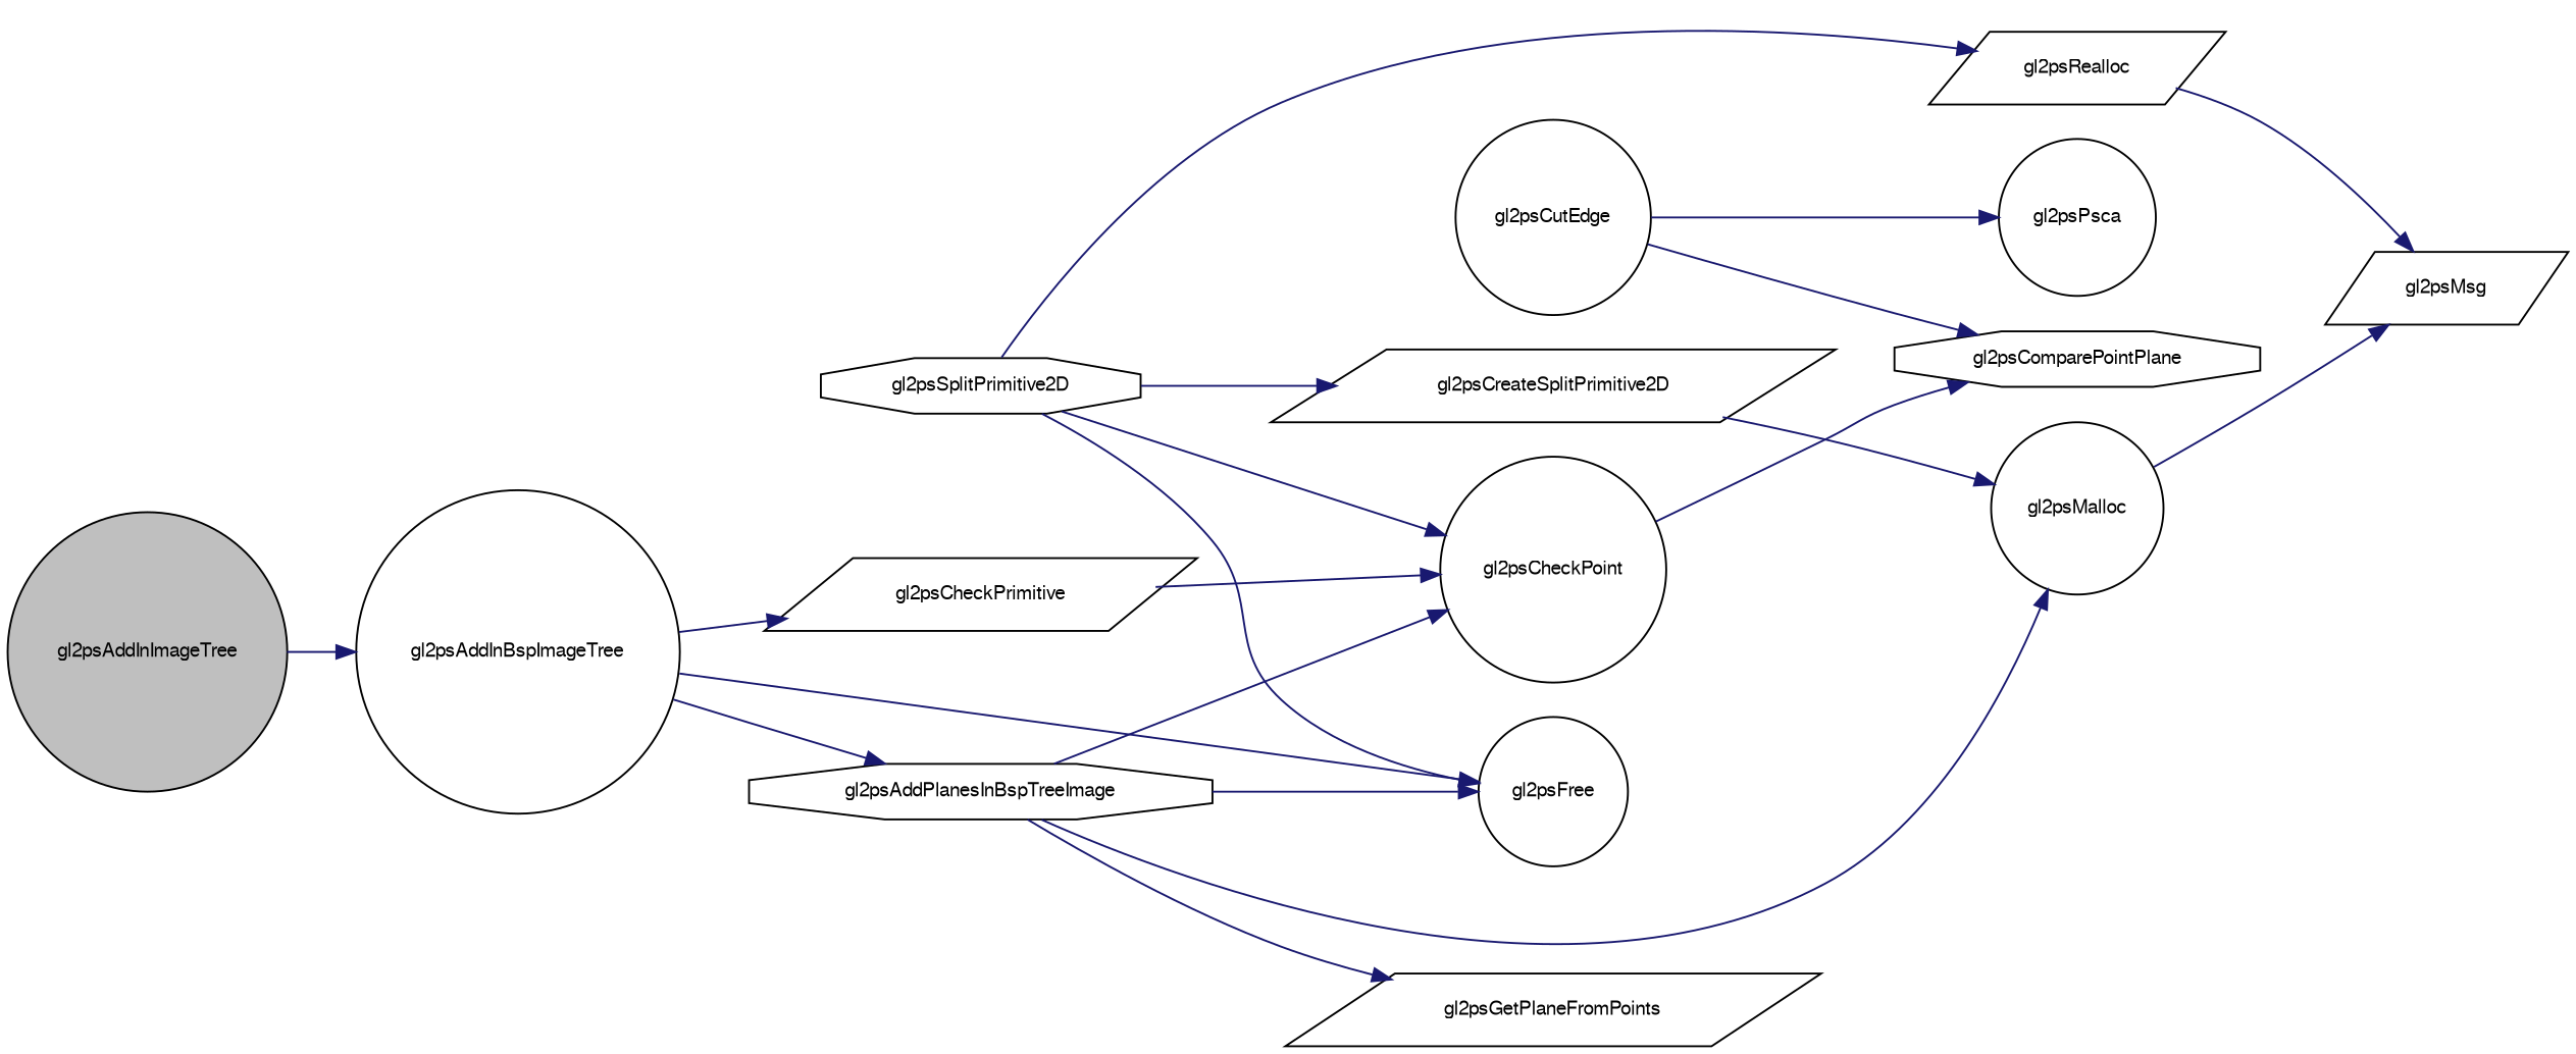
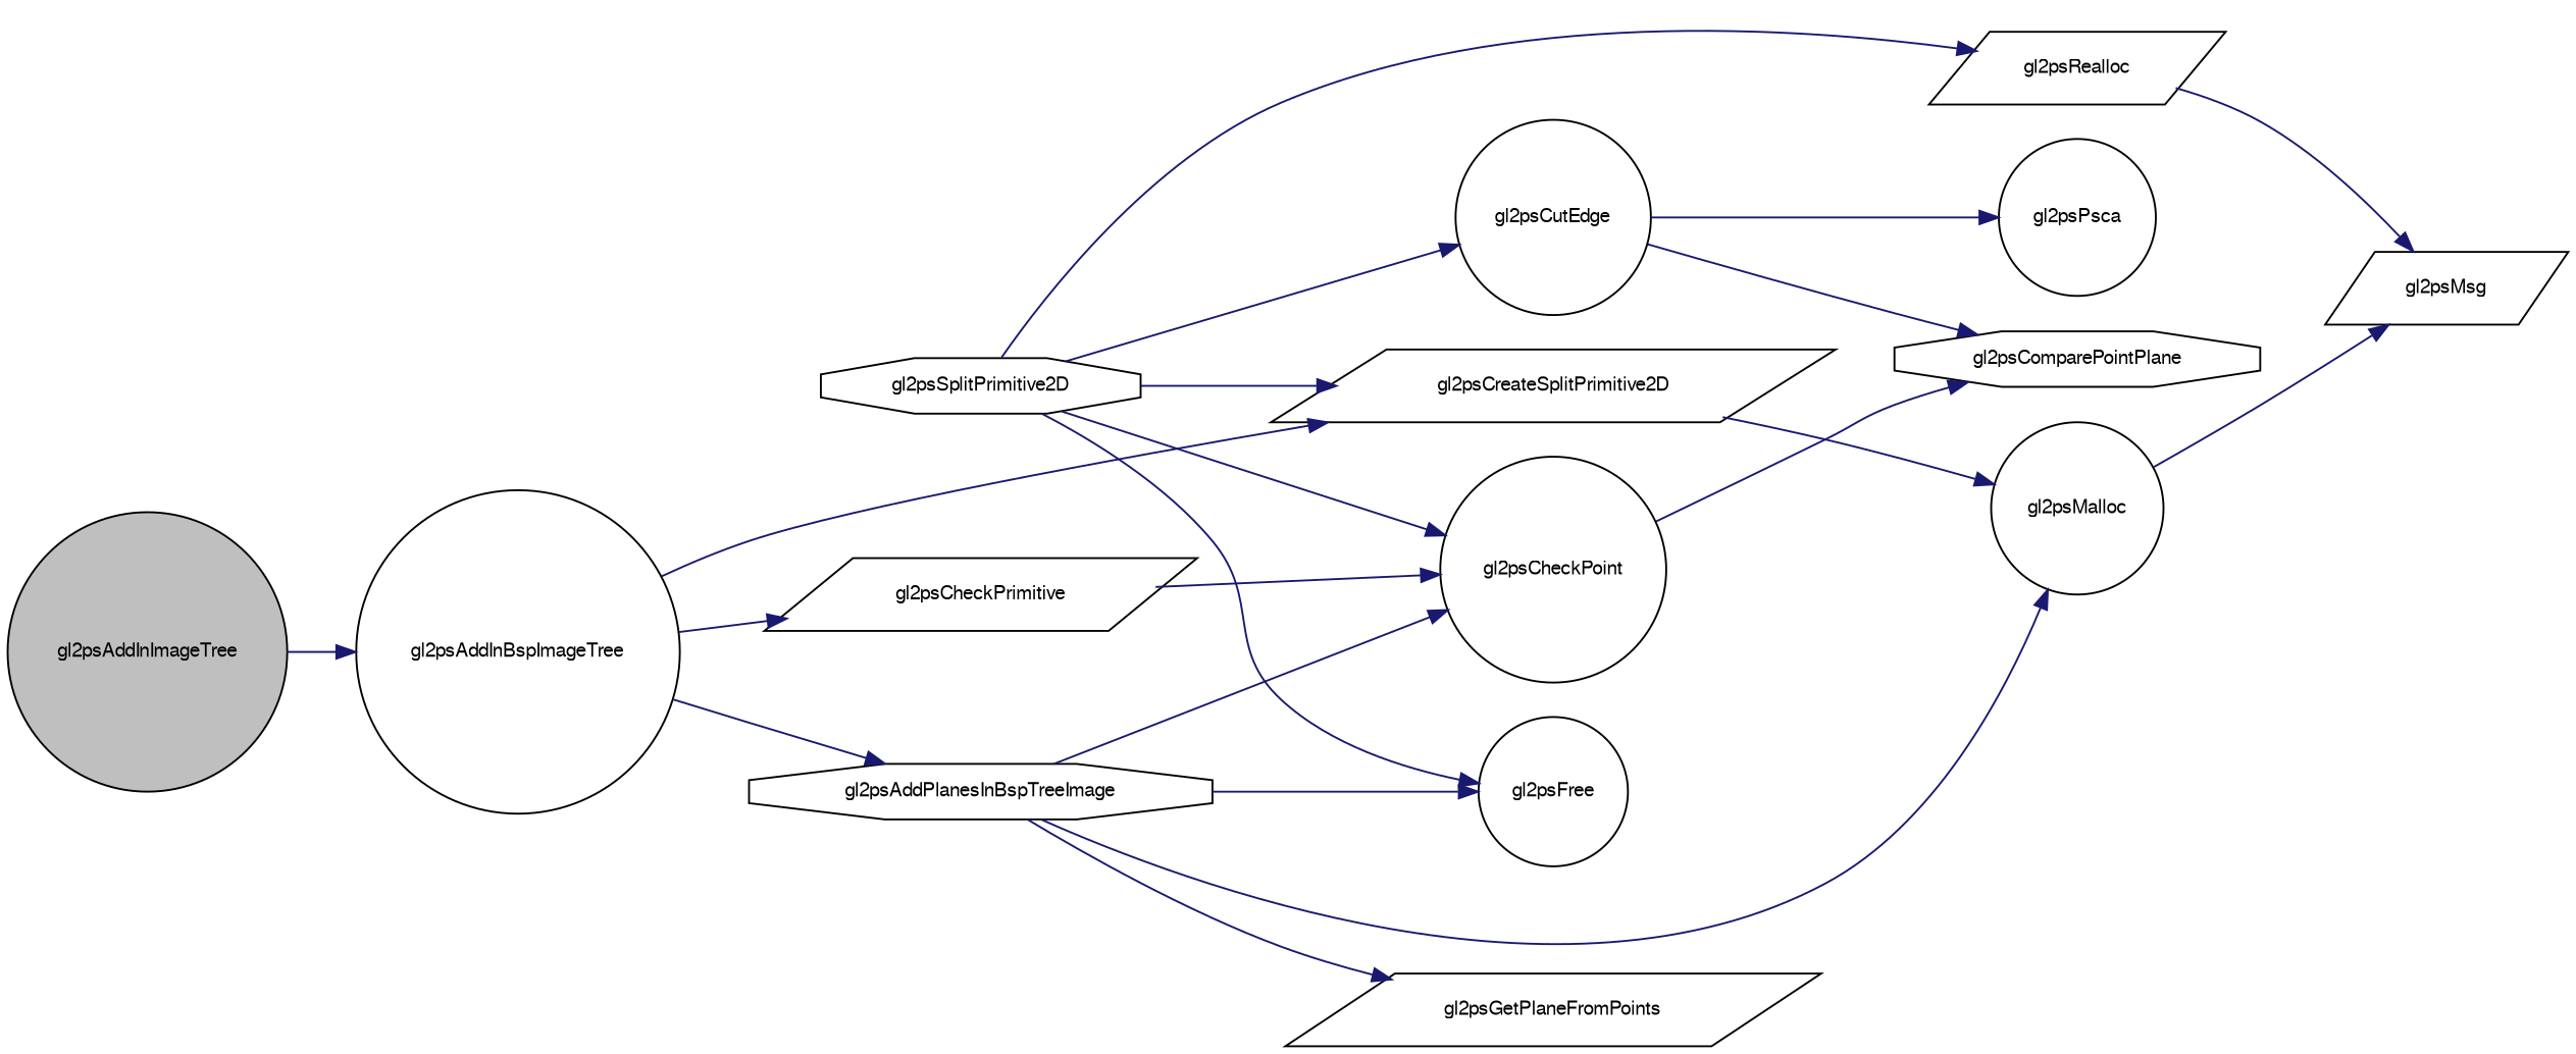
  digraph {
    rankdir=LR
    node [color=black fillcolor=white fontname=FreeSans fontsize=10 shape=circle style=filled]
    edge [color=midnightblue fontname=FreeSans fontsize=10 labelfontname=FreeSans labelfontsize=10 style=solid]
    n1 [fillcolor=grey75 fontcolor=black height=0.2 label=gl2psAddInImageTree width=0.4]
    n2 [height=0.2 label=gl2psAddInBspImageTree width=0.4]
    n3 [height=0.2 label=gl2psAddPlanesInBspTreeImage shape=octagon width=0.4]
    n4 [height=0.2 label=gl2psFree width=0.4]
    n5 [height=0.2 label=gl2psCheckPrimitive shape=parallelogram width=0.4]
    n6 [height=0.2 label=gl2psMalloc width=0.4]
    n7 [height=0.2 label=gl2psGetPlaneFromPoints shape=parallelogram width=0.4]
    n8 [height=0.2 label=gl2psCheckPoint width=0.4]
    n9 [height=0.2 label=gl2psSplitPrimitive2D shape=octagon width=0.4]
    n10 [height=0.2 label=gl2psRealloc shape=parallelogram width=0.4]
    n11 [height=0.2 label=gl2psCutEdge width=0.4]
    n12 [height=0.2 label=gl2psCreateSplitPrimitive2D shape=parallelogram width=0.4]
    n13 [height=0.2 label=gl2psMsg shape=parallelogram width=0.4]
    n14 [height=0.2 label=gl2psComparePointPlane shape=octagon width=0.4]
    n15 [height=0.2 label=gl2psPsca width=0.4]
    n1 -> n2
    n2 -> n3
-   n2 -> n4
+   n2 -> n12
    n2 -> n5
    n3 -> n4
    n3 -> n6
    n3 -> n7
    n3 -> n8
    n5 -> n8
    n6 -> n13
    n8 -> n14
    n9 -> n4
    n9 -> n8
    n9 -> n10
+   n9 -> n11
    n9 -> n12
    n10 -> n13
    n11 -> n14
    n11 -> n15
    n12 -> n6
  }
